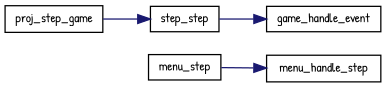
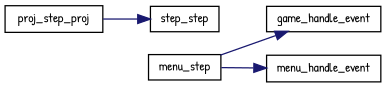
  digraph {
    fontname="Patrick Hand"
    rankdir=RL
    node [color=black fillcolor=white fontname="Patrick Hand" fontsize=10 shape=record style=filled]
    edge [color=midnightblue dir=back fontname="Patrick Hand" fontsize=10 labelfontname=Helvetica labelfontsize=10 style=solid]
    n1 [height=0.2 label=game_handle_event width=0.4]
    n2 [height=0.2 label=step_step width=0.4]
-   n3 [height=0.2 label=menu_handle_step width=0.4]
+   n3 [height=0.2 label=menu_handle_event width=0.4]
    n4 [height=0.2 label=menu_step width=0.4]
-   n5 [height=0.2 label=proj_step_game width=0.4]
-   n1 -> n2
+   n5 [height=0.2 label=proj_step_proj width=0.4]
+   n1 -> n4
    n2 -> n5
    n3 -> n4
  }
